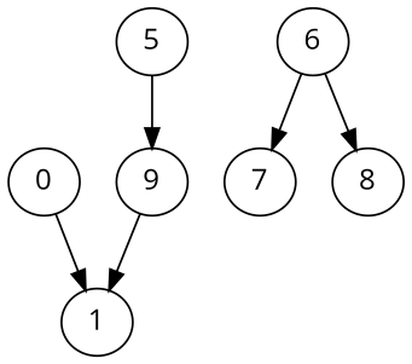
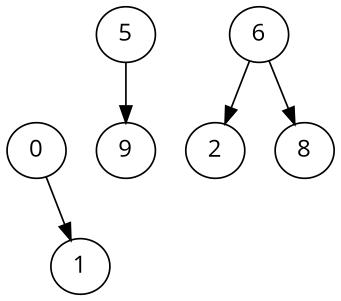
  digraph {
    fontname="Open Sans"
    splines=true
    node [fontname="Open Sans" shape=ellipse]
    edge [fontname="Open Sans"]
    n1 [height=0.3 label=0 width=0.3]
    n2 [height=0.3 label=1 width=0.3]
    n3 [height=0.3 label=5 width=0.3]
    n4 [height=0.3 label=9 width=0.3]
    n5 [height=0.3 label=6 width=0.3]
-   n6 [height=0.3 label=7 width=0.3]
+   n6 [height=0.3 label=2 width=0.3]
    n7 [height=0.3 label=8 width=0.3]
    n1 -> n2
    n3 -> n4
-   n4 -> n2
    n5 -> n6
    n5 -> n7
  }
